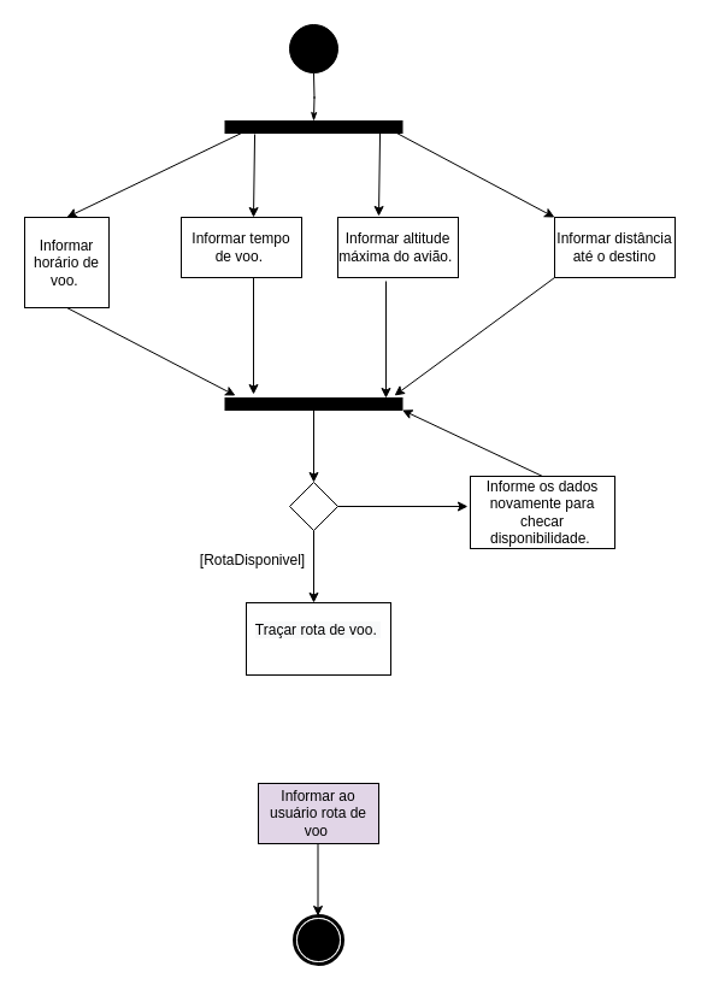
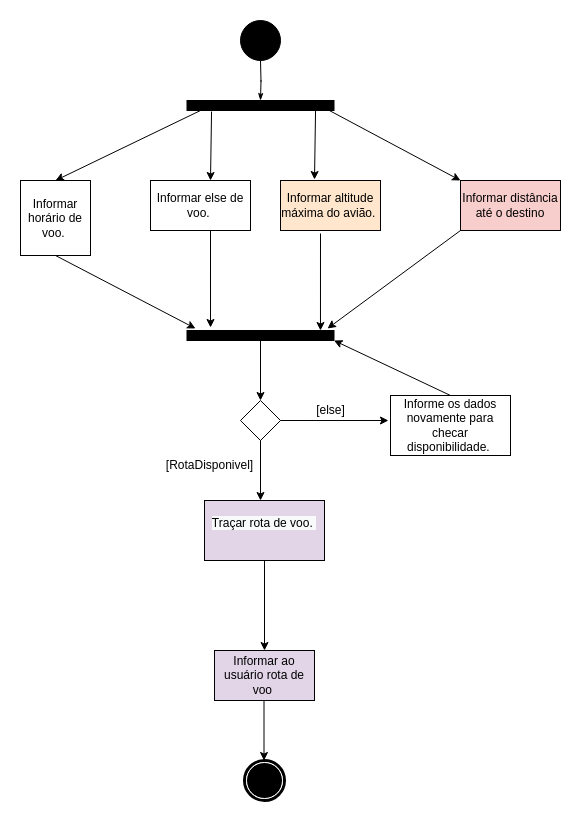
  <mxCell id="0" />
  <mxCell id="1" parent="0" />
  <mxCell id="2" style="edgeStyle=orthogonalEdgeStyle;rounded=0;html=1;labelBackgroundColor=none;startArrow=none;startFill=0;startSize=5;endArrow=classicThin;endFill=1;endSize=5;jettySize=auto;orthogonalLoop=1;strokeWidth=1;fontFamily=Verdana;fontSize=12" edge="1" parent="1"><mxGeometry relative="1" as="geometry"><mxPoint x="260" y="100" as="targetPoint" /><mxPoint x="260" y="60" as="sourcePoint" /></mxGeometry></mxCell>
  <mxCell id="3" value="" style="ellipse;whiteSpace=wrap;html=1;rounded=0;shadow=0;comic=0;labelBackgroundColor=none;strokeWidth=1;fillColor=#000000;fontFamily=Verdana;fontSize=12;align=center;" vertex="1" parent="1"><mxGeometry x="240" y="20" width="40" height="40" as="geometry" /></mxCell>
- <mxCell id="4" value="Informar tempo de voo.&amp;nbsp;" style="rounded=0;whiteSpace=wrap;html=1;" vertex="1" parent="1"><mxGeometry x="150" y="180" width="100" height="50" as="geometry" /></mxCell>
+ <mxCell id="4" value="Informar else de voo.&amp;nbsp;" style="rounded=0;whiteSpace=wrap;html=1;" vertex="1" parent="1"><mxGeometry x="150" y="180" width="100" height="50" as="geometry" /></mxCell>
  <mxCell id="5" value="Informar horário de voo.&amp;nbsp;" style="rounded=0;whiteSpace=wrap;html=1;" vertex="1" parent="1"><mxGeometry x="20" y="180" width="70" height="75" as="geometry" /></mxCell>
  <mxCell id="6" value="" style="whiteSpace=wrap;html=1;rounded=0;shadow=0;comic=0;labelBackgroundColor=none;strokeWidth=1;fillColor=#000000;fontFamily=Verdana;fontSize=12;align=center;rotation=0;" vertex="1" parent="1"><mxGeometry x="186.5" y="330" width="147" height="10" as="geometry" /></mxCell>
- <mxCell id="7" value="Informar altitude máxima do avião.&amp;nbsp;" style="rounded=0;whiteSpace=wrap;html=1;" vertex="1" parent="1"><mxGeometry x="280" y="180" width="100" height="50" as="geometry" /></mxCell>
- <mxCell id="8" value="Informar distância até o destino" style="rounded=0;whiteSpace=wrap;html=1;" vertex="1" parent="1"><mxGeometry x="460" y="180" width="100" height="50" as="geometry" /></mxCell>
+ <mxCell id="7" value="Informar altitude máxima do avião.&amp;nbsp;" style="rounded=0;whiteSpace=wrap;html=1;fillColor=#ffe6cc;" vertex="1" parent="1"><mxGeometry x="280" y="180" width="100" height="50" as="geometry" /></mxCell>
+ <mxCell id="8" value="Informar distância até o destino" style="rounded=0;whiteSpace=wrap;html=1;fillColor=#f8cecc;" vertex="1" parent="1"><mxGeometry x="460" y="180" width="100" height="50" as="geometry" /></mxCell>
  <mxCell id="9" value="" style="whiteSpace=wrap;html=1;rounded=0;shadow=0;comic=0;labelBackgroundColor=none;strokeWidth=1;fillColor=#000000;fontFamily=Verdana;fontSize=12;align=center;rotation=0;" vertex="1" parent="1"><mxGeometry x="186.5" y="100" width="147" height="10" as="geometry" /></mxCell>
  <mxCell id="10" value="" style="endArrow=classic;html=1;rounded=0;entryX=0.5;entryY=0;entryDx=0;entryDy=0;exitX=0.092;exitY=1;exitDx=0;exitDy=0;exitPerimeter=0;" edge="1" parent="1" source="9" target="5"><mxGeometry width="50" height="50" relative="1" as="geometry"><mxPoint x="30" y="150" as="sourcePoint" /><mxPoint x="80" y="100" as="targetPoint" /></mxGeometry></mxCell>
  <mxCell id="11" value="" style="endArrow=classic;html=1;rounded=0;exitX=0.167;exitY=1.1;exitDx=0;exitDy=0;exitPerimeter=0;" edge="1" parent="1" source="9"><mxGeometry width="50" height="50" relative="1" as="geometry"><mxPoint x="190" y="170" as="sourcePoint" /><mxPoint x="210" y="180" as="targetPoint" /></mxGeometry></mxCell>
  <mxCell id="12" value="" style="endArrow=classic;html=1;rounded=0;exitX=0.167;exitY=1.1;exitDx=0;exitDy=0;exitPerimeter=0;" edge="1" parent="1"><mxGeometry width="50" height="50" relative="1" as="geometry"><mxPoint x="315.049" y="110" as="sourcePoint" /><mxPoint x="314" y="179" as="targetPoint" /></mxGeometry></mxCell>
  <mxCell id="13" value="" style="endArrow=classic;html=1;rounded=0;entryX=0.5;entryY=0;entryDx=0;entryDy=0;exitX=0.956;exitY=0.9;exitDx=0;exitDy=0;exitPerimeter=0;" edge="1" parent="1" source="9"><mxGeometry width="50" height="50" relative="1" as="geometry"><mxPoint x="390.024" y="120" as="sourcePoint" /><mxPoint x="460" y="180" as="targetPoint" /></mxGeometry></mxCell>
  <mxCell id="14" value="" style="endArrow=classic;html=1;rounded=0;exitX=0.5;exitY=1;exitDx=0;exitDy=0;entryX=0.058;entryY=-0.2;entryDx=0;entryDy=0;entryPerimeter=0;" edge="1" parent="1" source="5" target="6"><mxGeometry width="50" height="50" relative="1" as="geometry"><mxPoint x="30" y="340" as="sourcePoint" /><mxPoint x="80" y="290" as="targetPoint" /></mxGeometry></mxCell>
  <mxCell id="15" value="" style="endArrow=classic;html=1;rounded=0;exitX=0.6;exitY=1;exitDx=0;exitDy=0;exitPerimeter=0;entryX=0.16;entryY=-0.3;entryDx=0;entryDy=0;entryPerimeter=0;" edge="1" parent="1" source="4" target="6"><mxGeometry width="50" height="50" relative="1" as="geometry"><mxPoint x="190" y="320" as="sourcePoint" /><mxPoint x="240" y="270" as="targetPoint" /></mxGeometry></mxCell>
  <mxCell id="16" value="" style="endArrow=classic;html=1;rounded=0;exitX=0.4;exitY=1.06;exitDx=0;exitDy=0;exitPerimeter=0;entryX=0.908;entryY=0;entryDx=0;entryDy=0;entryPerimeter=0;" edge="1" parent="1" source="7" target="6"><mxGeometry width="50" height="50" relative="1" as="geometry"><mxPoint x="310" y="320" as="sourcePoint" /><mxPoint x="360" y="270" as="targetPoint" /></mxGeometry></mxCell>
  <mxCell id="17" value="" style="endArrow=classic;html=1;rounded=0;exitX=0.5;exitY=1;exitDx=0;exitDy=0;entryX=0.956;entryY=-0.2;entryDx=0;entryDy=0;entryPerimeter=0;" edge="1" parent="1" target="6"><mxGeometry width="50" height="50" relative="1" as="geometry"><mxPoint x="460" y="230" as="sourcePoint" /><mxPoint x="520" y="270" as="targetPoint" /></mxGeometry></mxCell>
  <mxCell id="18" value="" style="endArrow=classic;html=1;rounded=0;exitX=0.5;exitY=1;exitDx=0;exitDy=0;" edge="1" parent="1" source="6"><mxGeometry width="50" height="50" relative="1" as="geometry"><mxPoint x="292.97" y="390" as="sourcePoint" /><mxPoint x="260" y="400" as="targetPoint" /></mxGeometry></mxCell>
  <mxCell id="19" value="Informar ao usuário rota de voo&amp;nbsp;" style="rounded=0;whiteSpace=wrap;html=1;fillColor=#e1d5e7;" vertex="1" parent="1"><mxGeometry x="214" y="650" width="100" height="50" as="geometry" /></mxCell>
  <mxCell id="20" value="" style="endArrow=classic;html=1;rounded=0;exitX=0.5;exitY=1;exitDx=0;exitDy=0;" edge="1" parent="1"><mxGeometry width="50" height="50" relative="1" as="geometry"><mxPoint x="263.5" y="700" as="sourcePoint" /><mxPoint x="263.5" y="760" as="targetPoint" /></mxGeometry></mxCell>
  <mxCell id="21" value="" style="shape=mxgraph.bpmn.shape;html=1;verticalLabelPosition=bottom;labelBackgroundColor=#ffffff;verticalAlign=top;perimeter=ellipsePerimeter;outline=end;symbol=terminate;rounded=0;shadow=0;comic=0;strokeWidth=1;fontFamily=Verdana;fontSize=12;align=center;" vertex="1" parent="1"><mxGeometry x="244" y="760" width="40" height="40" as="geometry" /></mxCell>
  <mxCell id="22" value="" style="rhombus;whiteSpace=wrap;html=1;" vertex="1" parent="1"><mxGeometry x="240" y="400" width="40" height="40" as="geometry" /></mxCell>
- <mxCell id="23" value="&#10;&lt;span style=&quot;color: rgb(0, 0, 0); font-family: Helvetica; font-size: 12px; font-style: normal; font-variant-ligatures: normal; font-variant-caps: normal; font-weight: 400; letter-spacing: normal; orphans: 2; text-align: center; text-indent: 0px; text-transform: none; widows: 2; word-spacing: 0px; -webkit-text-stroke-width: 0px; background-color: rgb(248, 249, 250); text-decoration-thickness: initial; text-decoration-style: initial; text-decoration-color: initial; float: none; display: inline !important;&quot;&gt;Traçar rota de voo.&amp;nbsp;&lt;/span&gt;&#10;&#10;" style="rounded=0;whiteSpace=wrap;html=1;" vertex="1" parent="1"><mxGeometry x="204" y="500" width="120" height="60" as="geometry" /></mxCell>
+ <mxCell id="23" value="&#10;&lt;span style=&quot;color: rgb(0, 0, 0); font-family: Helvetica; font-size: 12px; font-style: normal; font-variant-ligatures: normal; font-variant-caps: normal; font-weight: 400; letter-spacing: normal; orphans: 2; text-align: center; text-indent: 0px; text-transform: none; widows: 2; word-spacing: 0px; -webkit-text-stroke-width: 0px; background-color: rgb(248, 249, 250); text-decoration-thickness: initial; text-decoration-style: initial; text-decoration-color: initial; float: none; display: inline !important;&quot;&gt;Traçar rota de voo.&amp;nbsp;&lt;/span&gt;&#10;&#10;" style="rounded=0;whiteSpace=wrap;html=1;fillColor=#e1d5e7;" vertex="1" parent="1"><mxGeometry x="204" y="500" width="120" height="60" as="geometry" /></mxCell>
  <mxCell id="24" value="Informe os dados novamente para checar disponibilidade.&amp;nbsp;" style="rounded=0;whiteSpace=wrap;html=1;" vertex="1" parent="1"><mxGeometry x="390" y="395" width="120" height="60" as="geometry" /></mxCell>
  <mxCell id="25" value="[RotaDisponivel]" style="text;html=1;align=center;verticalAlign=middle;resizable=0;points=[];autosize=1;strokeColor=none;fillColor=none;" vertex="1" parent="1"><mxGeometry x="154" y="450" width="110" height="30" as="geometry" /></mxCell>
+ <mxCell id="26" value="[else]" style="text;html=1;align=center;verticalAlign=middle;resizable=0;points=[];autosize=1;strokeColor=none;fillColor=none;" vertex="1" parent="1"><mxGeometry x="305" y="395" width="50" height="30" as="geometry" /></mxCell>
  <mxCell id="27" value="" style="endArrow=classic;html=1;rounded=0;entryX=-0.017;entryY=0.417;entryDx=0;entryDy=0;entryPerimeter=0;exitX=1;exitY=0.5;exitDx=0;exitDy=0;" edge="1" parent="1" source="22" target="24"><mxGeometry width="50" height="50" relative="1" as="geometry"><mxPoint x="310" y="460" as="sourcePoint" /><mxPoint x="360" y="410" as="targetPoint" /></mxGeometry></mxCell>
  <mxCell id="28" value="" style="endArrow=classic;html=1;rounded=0;exitX=0.5;exitY=0;exitDx=0;exitDy=0;entryX=1;entryY=1;entryDx=0;entryDy=0;" edge="1" parent="1" source="24" target="6"><mxGeometry width="50" height="50" relative="1" as="geometry"><mxPoint x="430" y="400" as="sourcePoint" /><mxPoint x="480" y="350" as="targetPoint" /></mxGeometry></mxCell>
+ <mxCell id="29" value="" style="endArrow=classic;html=1;rounded=0;entryX=0.5;entryY=0;entryDx=0;entryDy=0;exitX=0.5;exitY=1;exitDx=0;exitDy=0;" edge="1" parent="1" source="23" target="19"><mxGeometry width="50" height="50" relative="1" as="geometry"><mxPoint x="180" y="580" as="sourcePoint" /><mxPoint x="230" y="530" as="targetPoint" /></mxGeometry></mxCell>
  <mxCell id="30" value="" style="endArrow=classic;html=1;rounded=0;exitX=0.5;exitY=1;exitDx=0;exitDy=0;" edge="1" parent="1" source="22"><mxGeometry width="50" height="50" relative="1" as="geometry"><mxPoint x="170" y="470" as="sourcePoint" /><mxPoint x="260" y="500" as="targetPoint" /></mxGeometry></mxCell>
